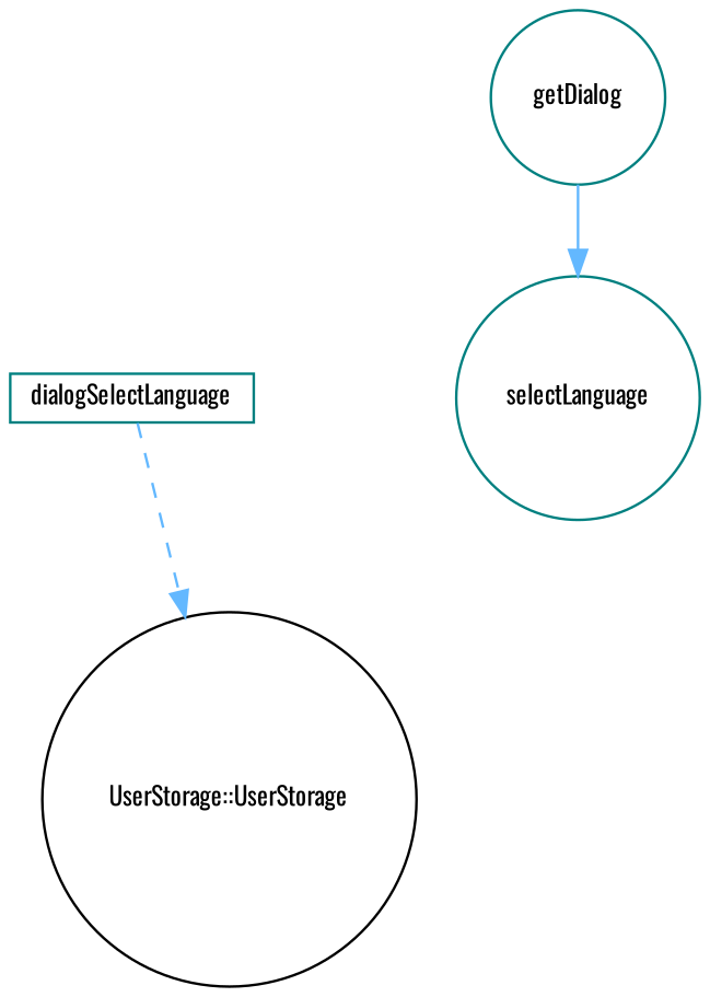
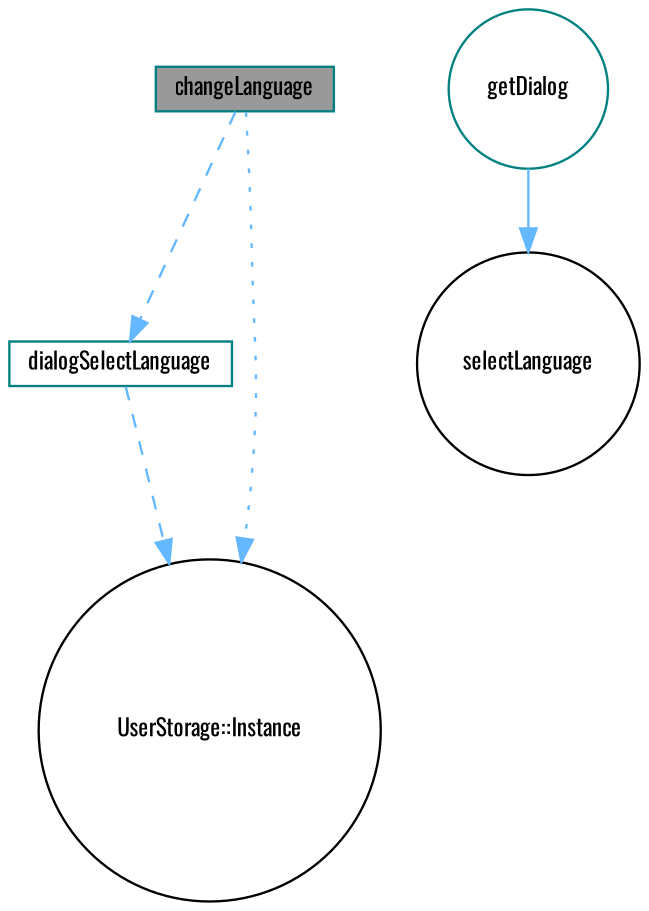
  digraph {
    fontname=Oswald
    rankdir=TB
    node [color=teal fillcolor=white fontname=Oswald fontsize=10 shape=circle style=filled]
    edge [color=steelblue1 fontname=Oswald fontsize=10 labelfontname=Helvetica labelfontsize=10 style=dashed]
+   n1 [fillcolor=grey60 fontcolor=black height=0.2 label=changeLanguage shape=box width=0.4]
    n2 [height=0.2 label=dialogSelectLanguage shape=box width=0.4]
-   n3 [color=black height=0.2 label="UserStorage::UserStorage" width=0.4]
+   n3 [color=black height=0.2 label="UserStorage::Instance" width=0.4]
    n4 [height=0.2 label=getDialog width=0.4]
-   n5 [height=0.2 label=selectLanguage width=0.4]
+   n5 [color=black height=0.2 label=selectLanguage width=0.4]
+   n1 -> n2
+   n1 -> n3 [style=dotted]
    n2 -> n3
    n4 -> n5 [style=solid]
  }
